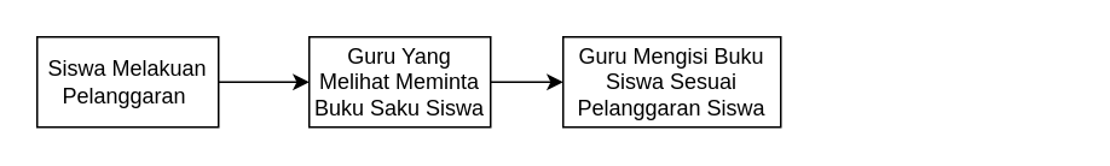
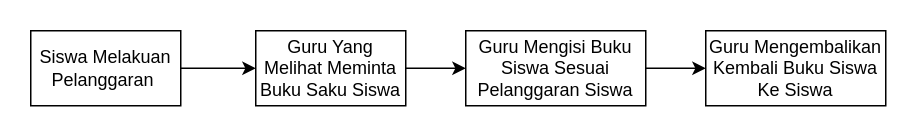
  <mxCell id="0" />
  <mxCell id="1" parent="0" />
  <mxCell id="2" value="" style="edgeStyle=orthogonalEdgeStyle;rounded=0;orthogonalLoop=1;jettySize=auto;html=1;" edge="1" parent="1" source="3" target="5"><mxGeometry relative="1" as="geometry" /></mxCell>
  <mxCell id="3" value="Siswa Melakuan Pelanggaran&amp;nbsp;" style="rounded=0;whiteSpace=wrap;html=1;" vertex="1" parent="1"><mxGeometry x="20" y="20" width="100" height="50" as="geometry" /></mxCell>
  <mxCell id="4" value="" style="edgeStyle=orthogonalEdgeStyle;rounded=0;orthogonalLoop=1;jettySize=auto;html=1;" edge="1" parent="1" source="5" target="7"><mxGeometry relative="1" as="geometry" /></mxCell>
  <mxCell id="5" value="Guru Yang Melihat Meminta Buku Saku Siswa" style="rounded=0;whiteSpace=wrap;html=1;" vertex="1" parent="1"><mxGeometry x="170" y="20" width="100" height="50" as="geometry" /></mxCell>
+ <mxCell id="6" value="" style="edgeStyle=orthogonalEdgeStyle;rounded=0;orthogonalLoop=1;jettySize=auto;html=1;" edge="1" parent="1" source="7" target="8"><mxGeometry relative="1" as="geometry" /></mxCell>
  <mxCell id="7" value="Guru Mengisi Buku Siswa Sesuai Pelanggaran Siswa" style="rounded=0;whiteSpace=wrap;html=1;" vertex="1" parent="1"><mxGeometry x="310" y="20" width="120" height="50" as="geometry" /></mxCell>
+ <mxCell id="8" value="Guru Mengembalikan Kembali Buku Siswa Ke Siswa" style="rounded=0;whiteSpace=wrap;html=1;" vertex="1" parent="1"><mxGeometry x="470" y="20" width="120" height="50" as="geometry" /></mxCell>
